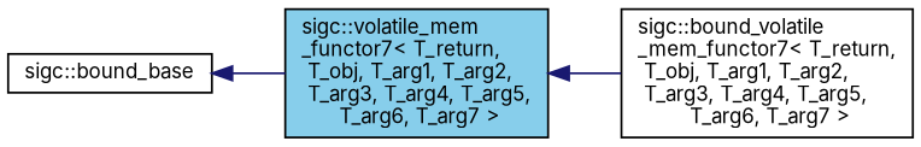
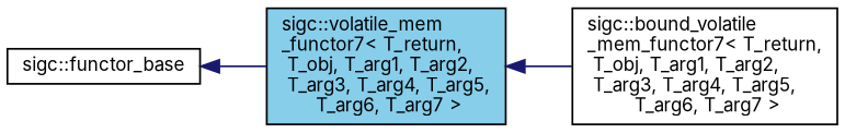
  digraph {
    rankdir=LR
    fontname=Inter
    node [color=black fillcolor=white fontname=Inter fontsize=10 shape=record style=filled]
    edge [color=midnightblue dir=back fontname=Inter fontsize=10 labelfontname=Sans labelfontsize=10 style=solid]
    n1 [fontcolor=black height=0.2 label="sigc::bound_volatile\l_mem_functor7\< T_return,\l T_obj, T_arg1, T_arg2,\l T_arg3, T_arg4, T_arg5,\l T_arg6, T_arg7 \>" width=0.4]
    n2 [fillcolor=skyblue height=0.2 label="sigc::volatile_mem\l_functor7\< T_return,\l T_obj, T_arg1, T_arg2,\l T_arg3, T_arg4, T_arg5,\l T_arg6, T_arg7 \>" width=0.4]
-   n3 [height=0.2 label="sigc::bound_base" width=0.4]
+   n3 [height=0.2 label="sigc::functor_base" width=0.4]
    n2 -> n1
    n3 -> n2
  }
